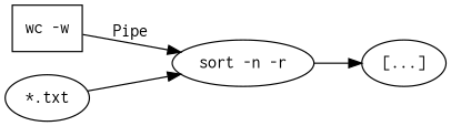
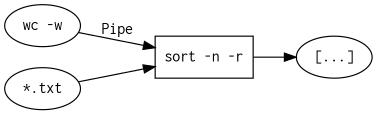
  digraph {
    fontname=courier
    rankdir=LR
    node [fontname=courier]
    edge [fontname=courier]
-   "wc -w" [shape=box]
-   "sort -n -r" [shape=ellipse]
+   "wc -w" [shape=ellipse]
+   "sort -n -r" [shape=box]
    "[...]"
    "*.txt"
    "wc -w" -> "sort -n -r" [label=Pipe]
    "sort -n -r" -> "[...]"
    "*.txt" -> "sort -n -r"
  }
